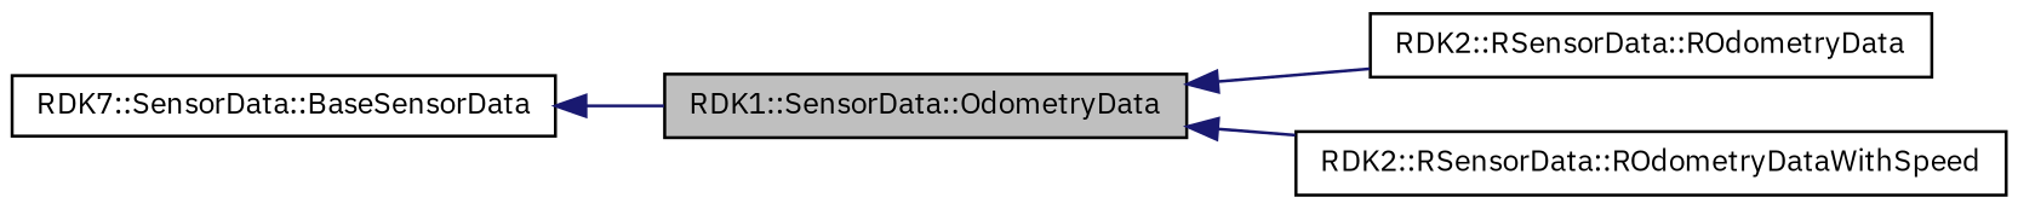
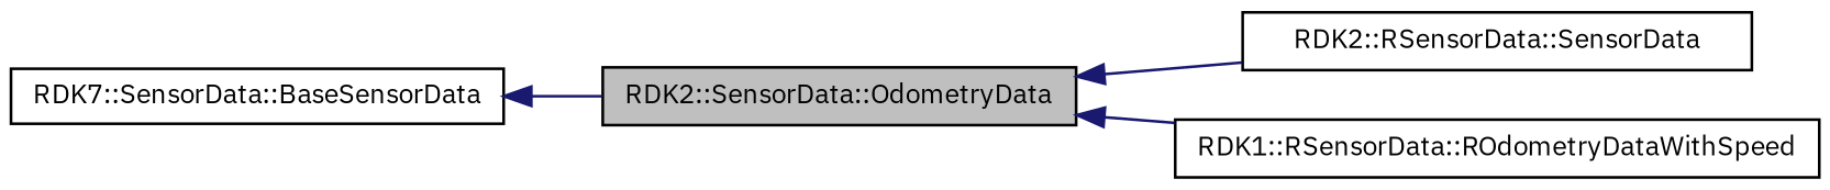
  digraph {
    fontname="IBM Plex Sans"
    rankdir=LR
    node [color=black fillcolor=white fontname="IBM Plex Sans" fontsize=10 shape=record style=filled]
    edge [color=midnightblue dir=back fontname="IBM Plex Sans" fontsize=10 labelfontname="FreeSans.ttf" labelfontsize=10 style=solid]
-   n1 [fillcolor=grey75 fontcolor=black height=0.2 label="RDK1::SensorData::OdometryData" width=0.4]
-   n2 [height=0.2 label="RDK2::RSensorData::ROdometryData" width=0.4]
-   n3 [height=0.2 label="RDK2::RSensorData::ROdometryDataWithSpeed" width=0.4]
+   n1 [fillcolor=grey75 fontcolor=black height=0.2 label="RDK2::SensorData::OdometryData" width=0.4]
+   n2 [height=0.2 label="RDK2::RSensorData::SensorData" width=0.4]
+   n3 [height=0.2 label="RDK1::RSensorData::ROdometryDataWithSpeed" width=0.4]
    n4 [height=0.2 label="RDK7::SensorData::BaseSensorData" width=0.4]
    n1 -> n2
    n1 -> n3
    n4 -> n1
  }
